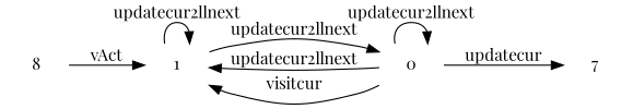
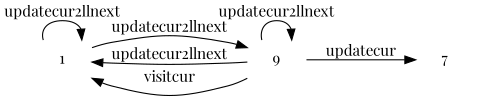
  digraph {
    fontname="Playfair Display"
    rankdir=LR
    node [fontname="Playfair Display" shape=plaintext]
    edge [fontname="Playfair Display"]
-   8
    1
-   0
+   0 [label=9]
    7
-   8 -> 1 [label=vAct]
    1 -> 1 [label=updatecur2llnext]
    1 -> 0 [label=updatecur2llnext]
    0 -> 1 [label=updatecur2llnext]
    0 -> 1 [label=visitcur]
    0 -> 0 [label=updatecur2llnext]
    0 -> 7 [label=updatecur]
  }
